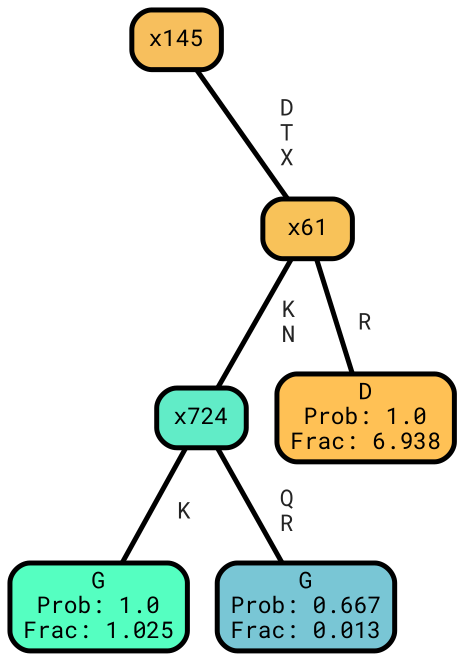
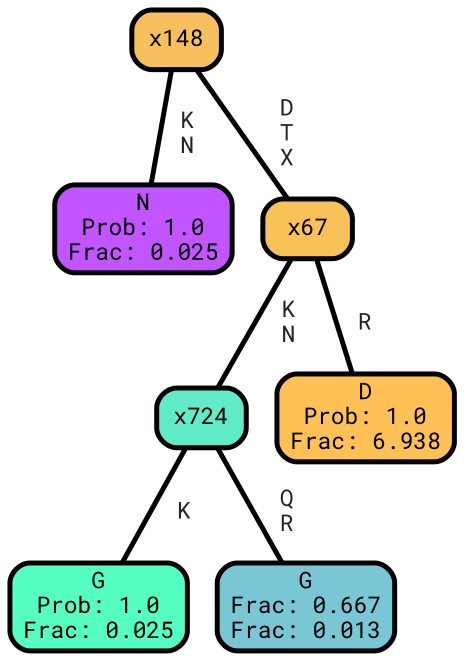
  graph {
    fontname="Roboto Mono"
    ranksep="0 equally"
    splines=straight
    node [color=black fontcolor=black fontname="Roboto Mono" penwidth=3 shape=box style="filled, rounded"]
    edge [color=black fontcolor=grey14 fontname="Roboto Mono" fontweight=bold penwidth=3]
-   n2 [fillcolor="#f7bf5d" label=x145]
-   n3 [fillcolor="#f8c259" label=x61]
+   n1 [fillcolor="#c155ff" label="N\nProb: 1.0\nFrac: 0.025"]
+   n2 [fillcolor="#f7bf5d" label=x148]
+   n3 [fillcolor="#f8c259" label=x67]
    n4 [fillcolor="#61ecc7" label=x724]
    n5 [fillcolor="#ffc155" label="D\nProb: 1.0\nFrac: 6.938"]
-   n6 [fillcolor="#55ffc1" label="G\nProb: 1.0\nFrac: 1.025"]
-   n7 [fillcolor="#79c6d5" label="G\nProb: 0.667\nFrac: 0.013"]
+   n6 [fillcolor="#55ffc1" label="G\nProb: 1.0\nFrac: 0.025"]
+   n7 [fillcolor="#79c6d5" label="G\nFrac: 0.667\nFrac: 0.013"]
    subgraph sub_1 {
      rank=same
    }
+   n2 -- n1 [label=" K\n N"]
    n2 -- n3 [label=" D\n T\n X"]
    n3 -- n4 [label=" K\n N"]
    n3 -- n5 [label=" R"]
    n4 -- n6 [label=" K"]
    n4 -- n7 [label=" Q\n R"]
  }
